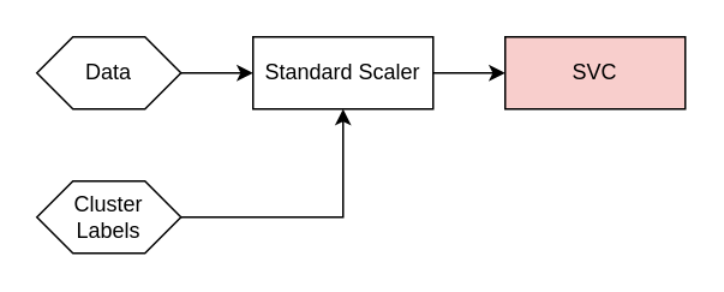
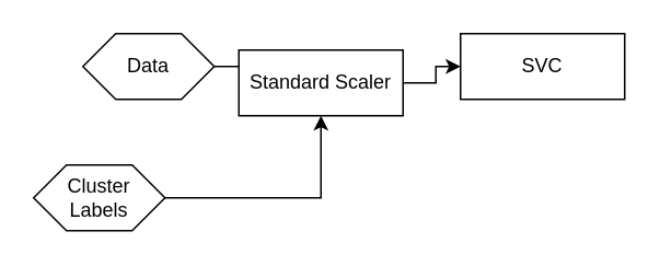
  <mxCell id="0" />
  <mxCell id="1" parent="0" />
  <mxCell id="2" value="" style="edgeStyle=orthogonalEdgeStyle;rounded=0;orthogonalLoop=1;jettySize=auto;html=1;" edge="1" parent="1" source="3" target="7"><mxGeometry relative="1" as="geometry" /></mxCell>
- <mxCell id="3" value="Data" style="shape=hexagon;perimeter=hexagonPerimeter2;whiteSpace=wrap;html=1;fixedSize=1;" vertex="1" parent="1"><mxGeometry x="20" y="20" width="80" height="40" as="geometry" /></mxCell>
+ <mxCell id="3" value="Data" style="shape=hexagon;perimeter=hexagonPerimeter2;whiteSpace=wrap;html=1;fixedSize=1;" vertex="1" parent="1"><mxGeometry x="50" y="20" width="80" height="40" as="geometry" /></mxCell>
  <mxCell id="4" style="edgeStyle=orthogonalEdgeStyle;rounded=0;orthogonalLoop=1;jettySize=auto;html=1;entryX=0.5;entryY=1;entryDx=0;entryDy=0;" edge="1" parent="1" source="5" target="7"><mxGeometry relative="1" as="geometry" /></mxCell>
  <mxCell id="5" value="Cluster&lt;br&gt;Labels" style="shape=hexagon;perimeter=hexagonPerimeter2;whiteSpace=wrap;html=1;fixedSize=1;" vertex="1" parent="1"><mxGeometry x="20" y="100" width="80" height="40" as="geometry" /></mxCell>
  <mxCell id="6" value="" style="edgeStyle=orthogonalEdgeStyle;rounded=0;orthogonalLoop=1;jettySize=auto;html=1;" edge="1" parent="1" source="7" target="8"><mxGeometry relative="1" as="geometry" /></mxCell>
- <mxCell id="7" value="Standard Scaler" style="whiteSpace=wrap;html=1;" vertex="1" parent="1"><mxGeometry x="140" y="20" width="100" height="40" as="geometry" /></mxCell>
- <mxCell id="8" value="SVC" style="whiteSpace=wrap;html=1;fillColor=#f8cecc;" vertex="1" parent="1"><mxGeometry x="280" y="20" width="100" height="40" as="geometry" /></mxCell>
+ <mxCell id="7" value="Standard Scaler" style="whiteSpace=wrap;html=1;" vertex="1" parent="1"><mxGeometry x="145" y="30" width="100" height="40" as="geometry" /></mxCell>
+ <mxCell id="8" value="SVC" style="whiteSpace=wrap;html=1;" vertex="1" parent="1"><mxGeometry x="280" y="20" width="100" height="40" as="geometry" /></mxCell>
